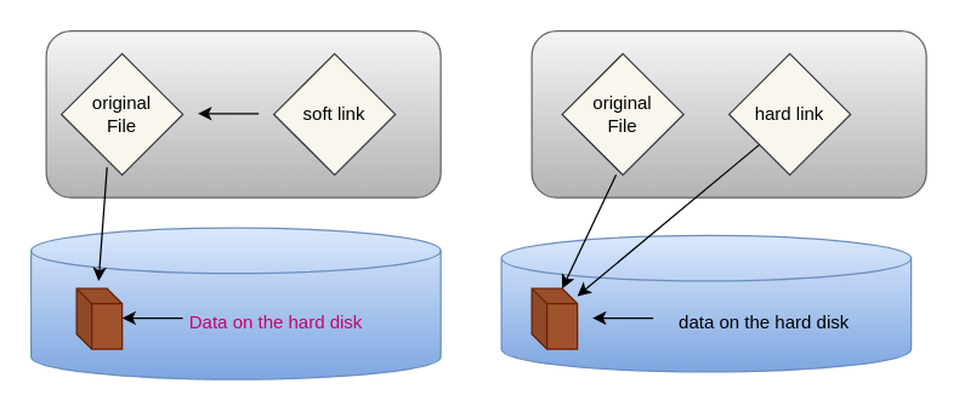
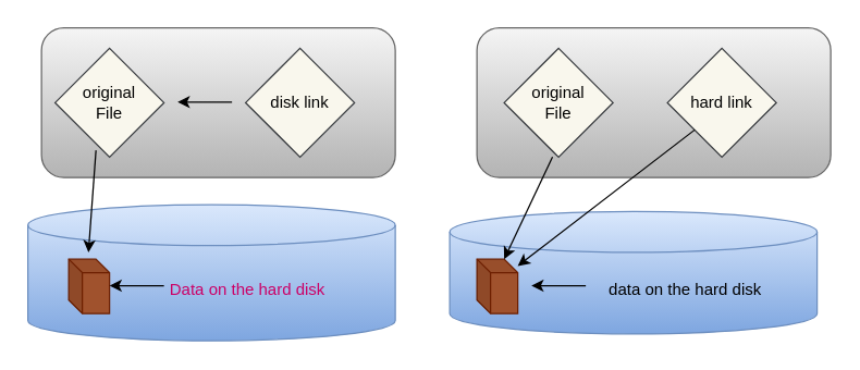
  <mxCell id="0" />
  <mxCell id="1" parent="0" />
  <mxCell id="2" value="&lt;font color=&quot;#cc0066&quot;&gt;&amp;nbsp; &amp;nbsp; &amp;nbsp; &amp;nbsp; &amp;nbsp; &amp;nbsp; &amp;nbsp; &amp;nbsp; Data on the hard disk&lt;/font&gt;" style="shape=cylinder3;whiteSpace=wrap;html=1;boundedLbl=1;backgroundOutline=1;size=15;fillColor=#dae8fc;gradientColor=#7ea6e0;strokeColor=#6c8ebf;" vertex="1" parent="1"><mxGeometry x="20" y="150" width="270" height="100" as="geometry" /></mxCell>
  <mxCell id="3" value="" style="shape=cube;whiteSpace=wrap;html=1;boundedLbl=1;backgroundOutline=1;darkOpacity=0.05;darkOpacity2=0.1;size=10;fillColor=#a0522d;fontColor=#ffffff;strokeColor=#6D1F00;" vertex="1" parent="1"><mxGeometry x="50" y="190" width="30" height="40" as="geometry" /></mxCell>
  <mxCell id="4" value="" style="endArrow=classic;html=1;fontColor=#CC0066;strokeColor=#000000;" edge="1" parent="1"><mxGeometry width="50" height="50" relative="1" as="geometry"><mxPoint x="120" y="209.5" as="sourcePoint" /><mxPoint x="80" y="209.5" as="targetPoint" /></mxGeometry></mxCell>
  <mxCell id="5" value="&amp;nbsp; &amp;nbsp; &amp;nbsp; &amp;nbsp; &amp;nbsp; &amp;nbsp; &amp;nbsp; &amp;nbsp; &amp;nbsp; &amp;nbsp; &amp;nbsp; &amp;nbsp;&lt;font color=&quot;#000000&quot;&gt;data on the hard disk&lt;/font&gt;" style="shape=cylinder3;whiteSpace=wrap;html=1;boundedLbl=1;backgroundOutline=1;size=15;fillColor=#dae8fc;gradientColor=#7ea6e0;strokeColor=#6c8ebf;" vertex="1" parent="1"><mxGeometry x="330" y="155" width="270" height="90" as="geometry" /></mxCell>
  <mxCell id="6" value="" style="shape=cube;whiteSpace=wrap;html=1;boundedLbl=1;backgroundOutline=1;darkOpacity=0.05;darkOpacity2=0.1;size=10;fillColor=#a0522d;fontColor=#ffffff;strokeColor=#6D1F00;" vertex="1" parent="1"><mxGeometry x="350" y="190" width="30" height="40" as="geometry" /></mxCell>
  <mxCell id="7" value="" style="endArrow=classic;html=1;fontColor=#CC0066;strokeColor=#000000;" edge="1" parent="1"><mxGeometry width="50" height="50" relative="1" as="geometry"><mxPoint x="430" y="209.5" as="sourcePoint" /><mxPoint x="390" y="209.5" as="targetPoint" /></mxGeometry></mxCell>
  <mxCell id="8" value="" style="rounded=1;whiteSpace=wrap;html=1;fillColor=#f5f5f5;gradientColor=#b3b3b3;strokeColor=#666666;" vertex="1" parent="1"><mxGeometry x="30" y="20" width="260" height="110" as="geometry" /></mxCell>
  <mxCell id="9" value="" style="rounded=1;whiteSpace=wrap;html=1;fillColor=#f5f5f5;gradientColor=#b3b3b3;strokeColor=#666666;" vertex="1" parent="1"><mxGeometry x="350" y="20" width="260" height="110" as="geometry" /></mxCell>
  <mxCell id="10" value="&lt;font color=&quot;#000000&quot;&gt;original&lt;br&gt;File&lt;br&gt;&lt;/font&gt;" style="rhombus;whiteSpace=wrap;html=1;fillColor=#f9f7ed;strokeColor=#36393d;" vertex="1" parent="1"><mxGeometry x="40" y="35" width="80" height="80" as="geometry" /></mxCell>
- <mxCell id="11" value="&lt;font color=&quot;#000000&quot;&gt;soft link&lt;/font&gt;" style="rhombus;whiteSpace=wrap;html=1;fillColor=#f9f7ed;strokeColor=#36393d;" vertex="1" parent="1"><mxGeometry x="180" y="35" width="80" height="80" as="geometry" /></mxCell>
+ <mxCell id="11" value="&lt;font color=&quot;#000000&quot;&gt;disk link&lt;/font&gt;" style="rhombus;whiteSpace=wrap;html=1;fillColor=#f9f7ed;strokeColor=#36393d;" vertex="1" parent="1"><mxGeometry x="180" y="35" width="80" height="80" as="geometry" /></mxCell>
  <mxCell id="12" value="&lt;font color=&quot;#000000&quot;&gt;original&lt;br&gt;File&lt;br&gt;&lt;/font&gt;" style="rhombus;whiteSpace=wrap;html=1;fillColor=#f9f7ed;strokeColor=#36393d;" vertex="1" parent="1"><mxGeometry x="370" y="35" width="80" height="80" as="geometry" /></mxCell>
- <mxCell id="13" value="&lt;font color=&quot;#000000&quot;&gt;hard link&lt;/font&gt;" style="rhombus;whiteSpace=wrap;html=1;fillColor=#f9f7ed;strokeColor=#36393d;" vertex="1" parent="1"><mxGeometry x="480" y="35" width="80" height="80" as="geometry" /></mxCell>
+ <mxCell id="13" value="&lt;font color=&quot;#000000&quot;&gt;hard link&lt;/font&gt;" style="rhombus;whiteSpace=wrap;html=1;fillColor=#f9f7ed;strokeColor=#36393d;" vertex="1" parent="1"><mxGeometry x="490" y="35" width="80" height="80" as="geometry" /></mxCell>
  <mxCell id="14" value="" style="endArrow=classic;html=1;fontColor=#CC0066;strokeColor=#000000;" edge="1" parent="1"><mxGeometry width="50" height="50" relative="1" as="geometry"><mxPoint x="170" y="74.5" as="sourcePoint" /><mxPoint x="130" y="74.5" as="targetPoint" /></mxGeometry></mxCell>
  <mxCell id="15" value="" style="endArrow=classic;html=1;strokeColor=#000000;fontColor=#000000;exitX=0.154;exitY=0.818;exitDx=0;exitDy=0;exitPerimeter=0;" edge="1" parent="1" source="8"><mxGeometry width="50" height="50" relative="1" as="geometry"><mxPoint x="64.5" y="125" as="sourcePoint" /><mxPoint x="64.5" y="185" as="targetPoint" /></mxGeometry></mxCell>
  <mxCell id="16" value="" style="endArrow=classic;html=1;strokeColor=#000000;fontColor=#000000;exitX=0.154;exitY=0.818;exitDx=0;exitDy=0;exitPerimeter=0;entryX=0;entryY=0;entryDx=20;entryDy=0;entryPerimeter=0;" edge="1" parent="1" target="6"><mxGeometry width="50" height="50" relative="1" as="geometry"><mxPoint x="405.54" y="114.98" as="sourcePoint" /><mxPoint x="400" y="190" as="targetPoint" /></mxGeometry></mxCell>
  <mxCell id="17" value="" style="endArrow=classic;html=1;strokeColor=#000000;fontColor=#000000;entryX=0;entryY=0;entryDx=20;entryDy=0;entryPerimeter=0;exitX=0;exitY=1;exitDx=0;exitDy=0;" edge="1" parent="1" source="13"><mxGeometry width="50" height="50" relative="1" as="geometry"><mxPoint x="415.54" y="120" as="sourcePoint" /><mxPoint x="380" y="195.02" as="targetPoint" /></mxGeometry></mxCell>
